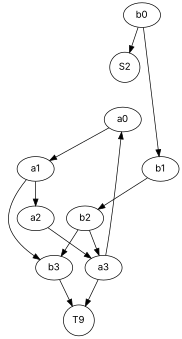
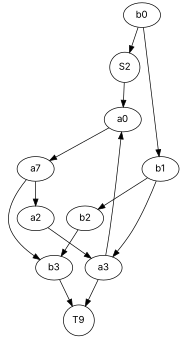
  digraph {
    fontname=Inter
    rankdir=TB
    node [fontname=Inter]
    edge [fontname=Inter]
    n1 [label=a0]
-   n2 [label=a1]
+   n2 [label=a7]
    n3 [label=a2]
    n4 [label=a3]
    n5 [label=b0]
    n6 [label=b1]
    n7 [label=b2]
    n8 [label=b3]
    n9 [label=T9 shape=circle]
    n10 [label=S2 shape=circle]
    subgraph sub_1 {
      style=filled
      n1
      n2
      n3
      n4
    }
    subgraph sub_2 {
      style=filled
      n5
      n6
      n7
      n8
    }
    n1 -> n2
    n2 -> n3
    n2 -> n8
    n3 -> n4
    n4 -> n1
    n4 -> n9
    n5 -> n6
    n5 -> n10
    n6 -> n7
-   n7 -> n4
+   n6 -> n4
    n7 -> n8
    n8 -> n9
+   n10 -> n1
  }
